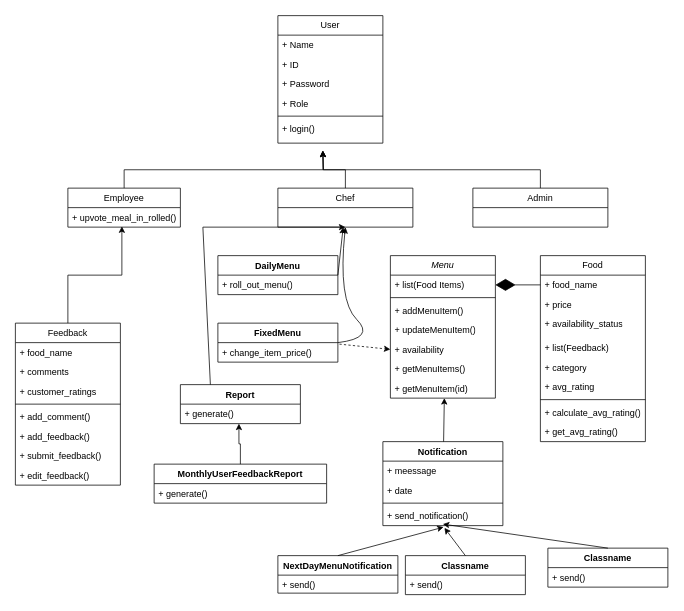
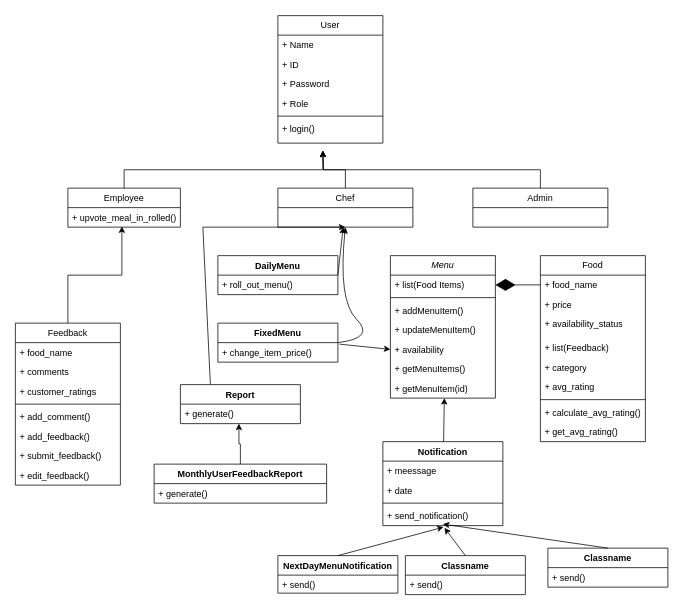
  <mxCell id="0" />
  <mxCell id="1" parent="0" />
  <mxCell id="2" value="User" style="swimlane;fontStyle=0;childLayout=stackLayout;horizontal=1;startSize=26;fillColor=none;horizontalStack=0;resizeParent=1;resizeParentMax=0;resizeLast=0;collapsible=1;marginBottom=0;whiteSpace=wrap;html=1;" parent="1" vertex="1"><mxGeometry x="370" y="20" width="140" height="170" as="geometry"><mxRectangle x="170" y="60" width="70" height="30" as="alternateBounds" /></mxGeometry></mxCell>
  <mxCell id="3" value="+ Name" style="text;strokeColor=none;fillColor=none;align=left;verticalAlign=top;spacingLeft=4;spacingRight=4;overflow=hidden;rotatable=0;points=[[0,0.5],[1,0.5]];portConstraint=eastwest;whiteSpace=wrap;html=1;" parent="2" vertex="1"><mxGeometry y="26" width="140" height="26" as="geometry" /></mxCell>
  <mxCell id="4" value="+ ID" style="text;strokeColor=none;fillColor=none;align=left;verticalAlign=top;spacingLeft=4;spacingRight=4;overflow=hidden;rotatable=0;points=[[0,0.5],[1,0.5]];portConstraint=eastwest;whiteSpace=wrap;html=1;" parent="2" vertex="1"><mxGeometry y="52" width="140" height="26" as="geometry" /></mxCell>
  <mxCell id="5" value="+ Password" style="text;strokeColor=none;fillColor=none;align=left;verticalAlign=top;spacingLeft=4;spacingRight=4;overflow=hidden;rotatable=0;points=[[0,0.5],[1,0.5]];portConstraint=eastwest;whiteSpace=wrap;html=1;" parent="2" vertex="1"><mxGeometry y="78" width="140" height="26" as="geometry" /></mxCell>
  <mxCell id="6" value="+ Role" style="text;strokeColor=none;fillColor=none;align=left;verticalAlign=top;spacingLeft=4;spacingRight=4;overflow=hidden;rotatable=0;points=[[0,0.5],[1,0.5]];portConstraint=eastwest;whiteSpace=wrap;html=1;" parent="2" vertex="1"><mxGeometry y="104" width="140" height="26" as="geometry" /></mxCell>
  <mxCell id="7" value="" style="line;strokeWidth=1;fillColor=none;align=left;verticalAlign=middle;spacingTop=-1;spacingLeft=3;spacingRight=3;rotatable=0;labelPosition=right;points=[];portConstraint=eastwest;strokeColor=inherit;" parent="2" vertex="1"><mxGeometry y="130" width="140" height="8" as="geometry" /></mxCell>
  <mxCell id="8" value="+ login()" style="text;strokeColor=none;fillColor=none;align=left;verticalAlign=top;spacingLeft=4;spacingRight=4;overflow=hidden;rotatable=0;points=[[0,0.5],[1,0.5]];portConstraint=eastwest;whiteSpace=wrap;html=1;" parent="2" vertex="1"><mxGeometry y="138" width="140" height="32" as="geometry" /></mxCell>
  <mxCell id="9" style="edgeStyle=orthogonalEdgeStyle;rounded=0;orthogonalLoop=1;jettySize=auto;html=1;exitX=0.5;exitY=0;exitDx=0;exitDy=0;" parent="1" source="10" edge="1"><mxGeometry relative="1" as="geometry"><mxPoint x="430" y="200" as="targetPoint" /></mxGeometry></mxCell>
  <mxCell id="10" value="Employee" style="swimlane;fontStyle=0;childLayout=stackLayout;horizontal=1;startSize=26;fillColor=none;horizontalStack=0;resizeParent=1;resizeParentMax=0;resizeLast=0;collapsible=1;marginBottom=0;whiteSpace=wrap;html=1;" parent="1" vertex="1"><mxGeometry x="90" y="250" width="150" height="52" as="geometry" /></mxCell>
  <mxCell id="11" value="+ upvote_meal_in_rolled()" style="text;strokeColor=none;fillColor=none;align=left;verticalAlign=top;spacingLeft=4;spacingRight=4;overflow=hidden;rotatable=0;points=[[0,0.5],[1,0.5]];portConstraint=eastwest;whiteSpace=wrap;html=1;" parent="10" vertex="1"><mxGeometry y="26" width="150" height="26" as="geometry" /></mxCell>
  <mxCell id="12" style="edgeStyle=orthogonalEdgeStyle;rounded=0;orthogonalLoop=1;jettySize=auto;html=1;exitX=0.5;exitY=0;exitDx=0;exitDy=0;" parent="1" source="13" edge="1"><mxGeometry relative="1" as="geometry"><mxPoint x="430" y="200" as="targetPoint" /></mxGeometry></mxCell>
  <mxCell id="13" value="Chef" style="swimlane;fontStyle=0;childLayout=stackLayout;horizontal=1;startSize=26;fillColor=none;horizontalStack=0;resizeParent=1;resizeParentMax=0;resizeLast=0;collapsible=1;marginBottom=0;whiteSpace=wrap;html=1;" parent="1" vertex="1"><mxGeometry x="370" y="250" width="180" height="52" as="geometry" /></mxCell>
  <mxCell id="14" style="edgeStyle=orthogonalEdgeStyle;rounded=0;orthogonalLoop=1;jettySize=auto;html=1;exitX=0.5;exitY=0;exitDx=0;exitDy=0;" parent="1" source="15" edge="1"><mxGeometry relative="1" as="geometry"><mxPoint x="430" y="200" as="targetPoint" /></mxGeometry></mxCell>
  <mxCell id="15" value="Admin" style="swimlane;fontStyle=0;childLayout=stackLayout;horizontal=1;startSize=26;fillColor=none;horizontalStack=0;resizeParent=1;resizeParentMax=0;resizeLast=0;collapsible=1;marginBottom=0;whiteSpace=wrap;html=1;" parent="1" vertex="1"><mxGeometry x="630" y="250" width="180" height="52" as="geometry" /></mxCell>
  <mxCell id="16" value="&lt;i&gt;Menu&lt;/i&gt;" style="swimlane;fontStyle=0;childLayout=stackLayout;horizontal=1;startSize=26;fillColor=none;horizontalStack=0;resizeParent=1;resizeParentMax=0;resizeLast=0;collapsible=1;marginBottom=0;whiteSpace=wrap;html=1;" parent="1" vertex="1"><mxGeometry x="520" y="340" width="140" height="190" as="geometry" /></mxCell>
  <mxCell id="17" value="+ list(Food Items)" style="text;strokeColor=none;fillColor=none;align=left;verticalAlign=top;spacingLeft=4;spacingRight=4;overflow=hidden;rotatable=0;points=[[0,0.5],[1,0.5]];portConstraint=eastwest;whiteSpace=wrap;html=1;" parent="16" vertex="1"><mxGeometry y="26" width="140" height="26" as="geometry" /></mxCell>
  <mxCell id="18" value="" style="line;strokeWidth=1;fillColor=none;align=left;verticalAlign=middle;spacingTop=-1;spacingLeft=3;spacingRight=3;rotatable=0;labelPosition=right;points=[];portConstraint=eastwest;strokeColor=inherit;" vertex="1" parent="16"><mxGeometry y="52" width="140" height="8" as="geometry" /></mxCell>
  <mxCell id="19" value="+ addMenuItem()" style="text;strokeColor=none;fillColor=none;align=left;verticalAlign=top;spacingLeft=4;spacingRight=4;overflow=hidden;rotatable=0;points=[[0,0.5],[1,0.5]];portConstraint=eastwest;whiteSpace=wrap;html=1;" vertex="1" parent="16"><mxGeometry y="60" width="140" height="26" as="geometry" /></mxCell>
  <mxCell id="20" value="+ updateMenuItem()" style="text;strokeColor=none;fillColor=none;align=left;verticalAlign=top;spacingLeft=4;spacingRight=4;overflow=hidden;rotatable=0;points=[[0,0.5],[1,0.5]];portConstraint=eastwest;whiteSpace=wrap;html=1;" vertex="1" parent="16"><mxGeometry y="86" width="140" height="26" as="geometry" /></mxCell>
  <mxCell id="21" value="+ availability" style="text;strokeColor=none;fillColor=none;align=left;verticalAlign=top;spacingLeft=4;spacingRight=4;overflow=hidden;rotatable=0;points=[[0,0.5],[1,0.5]];portConstraint=eastwest;whiteSpace=wrap;html=1;" vertex="1" parent="16"><mxGeometry y="112" width="140" height="26" as="geometry" /></mxCell>
  <mxCell id="22" value="+ getMenuItems()" style="text;strokeColor=none;fillColor=none;align=left;verticalAlign=top;spacingLeft=4;spacingRight=4;overflow=hidden;rotatable=0;points=[[0,0.5],[1,0.5]];portConstraint=eastwest;whiteSpace=wrap;html=1;" vertex="1" parent="16"><mxGeometry y="138" width="140" height="26" as="geometry" /></mxCell>
  <mxCell id="23" value="+ getMenuItem(id)" style="text;strokeColor=none;fillColor=none;align=left;verticalAlign=top;spacingLeft=4;spacingRight=4;overflow=hidden;rotatable=0;points=[[0,0.5],[1,0.5]];portConstraint=eastwest;whiteSpace=wrap;html=1;" vertex="1" parent="16"><mxGeometry y="164" width="140" height="26" as="geometry" /></mxCell>
  <mxCell id="24" value="Food " style="swimlane;fontStyle=0;childLayout=stackLayout;horizontal=1;startSize=26;fillColor=none;horizontalStack=0;resizeParent=1;resizeParentMax=0;resizeLast=0;collapsible=1;marginBottom=0;whiteSpace=wrap;html=1;" parent="1" vertex="1"><mxGeometry x="720" y="340" width="140" height="248" as="geometry" /></mxCell>
  <mxCell id="25" value="+ food_name" style="text;strokeColor=none;fillColor=none;align=left;verticalAlign=top;spacingLeft=4;spacingRight=4;overflow=hidden;rotatable=0;points=[[0,0.5],[1,0.5]];portConstraint=eastwest;whiteSpace=wrap;html=1;" parent="24" vertex="1"><mxGeometry y="26" width="140" height="26" as="geometry" /></mxCell>
  <mxCell id="26" value="+ price" style="text;strokeColor=none;fillColor=none;align=left;verticalAlign=top;spacingLeft=4;spacingRight=4;overflow=hidden;rotatable=0;points=[[0,0.5],[1,0.5]];portConstraint=eastwest;whiteSpace=wrap;html=1;" parent="24" vertex="1"><mxGeometry y="52" width="140" height="26" as="geometry" /></mxCell>
  <mxCell id="27" value="+ availability_status" style="text;strokeColor=none;fillColor=none;align=left;verticalAlign=top;spacingLeft=4;spacingRight=4;overflow=hidden;rotatable=0;points=[[0,0.5],[1,0.5]];portConstraint=eastwest;whiteSpace=wrap;html=1;" parent="24" vertex="1"><mxGeometry y="78" width="140" height="32" as="geometry" /></mxCell>
  <mxCell id="28" value="+ list(Feedback)" style="text;strokeColor=none;fillColor=none;align=left;verticalAlign=top;spacingLeft=4;spacingRight=4;overflow=hidden;rotatable=0;points=[[0,0.5],[1,0.5]];portConstraint=eastwest;whiteSpace=wrap;html=1;" vertex="1" parent="24"><mxGeometry y="110" width="140" height="26" as="geometry" /></mxCell>
  <mxCell id="29" value="+ category" style="text;strokeColor=none;fillColor=none;align=left;verticalAlign=top;spacingLeft=4;spacingRight=4;overflow=hidden;rotatable=0;points=[[0,0.5],[1,0.5]];portConstraint=eastwest;whiteSpace=wrap;html=1;" parent="24" vertex="1"><mxGeometry y="136" width="140" height="26" as="geometry" /></mxCell>
  <mxCell id="30" value="+ avg_rating" style="text;strokeColor=none;fillColor=none;align=left;verticalAlign=top;spacingLeft=4;spacingRight=4;overflow=hidden;rotatable=0;points=[[0,0.5],[1,0.5]];portConstraint=eastwest;whiteSpace=wrap;html=1;" vertex="1" parent="24"><mxGeometry y="162" width="140" height="26" as="geometry" /></mxCell>
  <mxCell id="31" value="" style="line;strokeWidth=1;fillColor=none;align=left;verticalAlign=middle;spacingTop=-1;spacingLeft=3;spacingRight=3;rotatable=0;labelPosition=right;points=[];portConstraint=eastwest;strokeColor=inherit;" vertex="1" parent="24"><mxGeometry y="188" width="140" height="8" as="geometry" /></mxCell>
  <mxCell id="32" value="+ calculate_avg_rating()" style="text;strokeColor=none;fillColor=none;align=left;verticalAlign=top;spacingLeft=4;spacingRight=4;overflow=hidden;rotatable=0;points=[[0,0.5],[1,0.5]];portConstraint=eastwest;whiteSpace=wrap;html=1;" vertex="1" parent="24"><mxGeometry y="196" width="140" height="26" as="geometry" /></mxCell>
  <mxCell id="33" value="+ get_avg_rating()" style="text;strokeColor=none;fillColor=none;align=left;verticalAlign=top;spacingLeft=4;spacingRight=4;overflow=hidden;rotatable=0;points=[[0,0.5],[1,0.5]];portConstraint=eastwest;whiteSpace=wrap;html=1;" vertex="1" parent="24"><mxGeometry y="222" width="140" height="26" as="geometry" /></mxCell>
  <mxCell id="34" value="Feedback" style="swimlane;fontStyle=0;childLayout=stackLayout;horizontal=1;startSize=26;fillColor=none;horizontalStack=0;resizeParent=1;resizeParentMax=0;resizeLast=0;collapsible=1;marginBottom=0;whiteSpace=wrap;html=1;" parent="1" vertex="1"><mxGeometry x="20" y="430" width="140" height="216" as="geometry" /></mxCell>
  <mxCell id="35" value="+ food_name" style="text;strokeColor=none;fillColor=none;align=left;verticalAlign=top;spacingLeft=4;spacingRight=4;overflow=hidden;rotatable=0;points=[[0,0.5],[1,0.5]];portConstraint=eastwest;whiteSpace=wrap;html=1;" parent="34" vertex="1"><mxGeometry y="26" width="140" height="26" as="geometry" /></mxCell>
  <mxCell id="36" value="+ comments" style="text;strokeColor=none;fillColor=none;align=left;verticalAlign=top;spacingLeft=4;spacingRight=4;overflow=hidden;rotatable=0;points=[[0,0.5],[1,0.5]];portConstraint=eastwest;whiteSpace=wrap;html=1;" parent="34" vertex="1"><mxGeometry y="52" width="140" height="26" as="geometry" /></mxCell>
  <mxCell id="37" value="+ customer_ratings" style="text;strokeColor=none;fillColor=none;align=left;verticalAlign=top;spacingLeft=4;spacingRight=4;overflow=hidden;rotatable=0;points=[[0,0.5],[1,0.5]];portConstraint=eastwest;whiteSpace=wrap;html=1;" parent="34" vertex="1"><mxGeometry y="78" width="140" height="26" as="geometry" /></mxCell>
  <mxCell id="38" value="" style="line;strokeWidth=1;fillColor=none;align=left;verticalAlign=middle;spacingTop=-1;spacingLeft=3;spacingRight=3;rotatable=0;labelPosition=right;points=[];portConstraint=eastwest;strokeColor=inherit;" vertex="1" parent="34"><mxGeometry y="104" width="140" height="8" as="geometry" /></mxCell>
  <mxCell id="39" value="+ add_comment()" style="text;strokeColor=none;fillColor=none;align=left;verticalAlign=top;spacingLeft=4;spacingRight=4;overflow=hidden;rotatable=0;points=[[0,0.5],[1,0.5]];portConstraint=eastwest;whiteSpace=wrap;html=1;" vertex="1" parent="34"><mxGeometry y="112" width="140" height="26" as="geometry" /></mxCell>
  <mxCell id="40" value="+ add_feedback()" style="text;strokeColor=none;fillColor=none;align=left;verticalAlign=top;spacingLeft=4;spacingRight=4;overflow=hidden;rotatable=0;points=[[0,0.5],[1,0.5]];portConstraint=eastwest;whiteSpace=wrap;html=1;" vertex="1" parent="34"><mxGeometry y="138" width="140" height="26" as="geometry" /></mxCell>
  <mxCell id="41" value="+ submit_feedback()" style="text;strokeColor=none;fillColor=none;align=left;verticalAlign=top;spacingLeft=4;spacingRight=4;overflow=hidden;rotatable=0;points=[[0,0.5],[1,0.5]];portConstraint=eastwest;whiteSpace=wrap;html=1;" vertex="1" parent="34"><mxGeometry y="164" width="140" height="26" as="geometry" /></mxCell>
  <mxCell id="42" value="+ edit_feedback()" style="text;strokeColor=none;fillColor=none;align=left;verticalAlign=top;spacingLeft=4;spacingRight=4;overflow=hidden;rotatable=0;points=[[0,0.5],[1,0.5]];portConstraint=eastwest;whiteSpace=wrap;html=1;" vertex="1" parent="34"><mxGeometry y="190" width="140" height="26" as="geometry" /></mxCell>
  <mxCell id="43" value="Report" style="swimlane;fontStyle=1;align=center;verticalAlign=top;childLayout=stackLayout;horizontal=1;startSize=26;horizontalStack=0;resizeParent=1;resizeParentMax=0;resizeLast=0;collapsible=1;marginBottom=0;whiteSpace=wrap;html=1;" vertex="1" parent="1"><mxGeometry x="240" y="512" width="160" height="52" as="geometry" /></mxCell>
  <mxCell id="44" value="+ generate()" style="text;strokeColor=none;fillColor=none;align=left;verticalAlign=top;spacingLeft=4;spacingRight=4;overflow=hidden;rotatable=0;points=[[0,0.5],[1,0.5]];portConstraint=eastwest;whiteSpace=wrap;html=1;" vertex="1" parent="43"><mxGeometry y="26" width="160" height="26" as="geometry" /></mxCell>
  <mxCell id="45" value="MonthlyUserFeedbackReport" style="swimlane;fontStyle=1;align=center;verticalAlign=top;childLayout=stackLayout;horizontal=1;startSize=26;horizontalStack=0;resizeParent=1;resizeParentMax=0;resizeLast=0;collapsible=1;marginBottom=0;whiteSpace=wrap;html=1;" vertex="1" parent="1"><mxGeometry x="205" y="618" width="230" height="52" as="geometry" /></mxCell>
  <mxCell id="46" value="+&amp;nbsp;generate()" style="text;strokeColor=none;fillColor=none;align=left;verticalAlign=top;spacingLeft=4;spacingRight=4;overflow=hidden;rotatable=0;points=[[0,0.5],[1,0.5]];portConstraint=eastwest;whiteSpace=wrap;html=1;" vertex="1" parent="45"><mxGeometry y="26" width="230" height="26" as="geometry" /></mxCell>
  <mxCell id="47" value="Notification" style="swimlane;fontStyle=1;align=center;verticalAlign=top;childLayout=stackLayout;horizontal=1;startSize=26;horizontalStack=0;resizeParent=1;resizeParentMax=0;resizeLast=0;collapsible=1;marginBottom=0;whiteSpace=wrap;html=1;" vertex="1" parent="1"><mxGeometry x="510" y="588" width="160" height="112" as="geometry" /></mxCell>
  <mxCell id="48" value="+ meessage" style="text;strokeColor=none;fillColor=none;align=left;verticalAlign=top;spacingLeft=4;spacingRight=4;overflow=hidden;rotatable=0;points=[[0,0.5],[1,0.5]];portConstraint=eastwest;whiteSpace=wrap;html=1;" vertex="1" parent="47"><mxGeometry y="26" width="160" height="26" as="geometry" /></mxCell>
  <mxCell id="49" value="+ date" style="text;strokeColor=none;fillColor=none;align=left;verticalAlign=top;spacingLeft=4;spacingRight=4;overflow=hidden;rotatable=0;points=[[0,0.5],[1,0.5]];portConstraint=eastwest;whiteSpace=wrap;html=1;" vertex="1" parent="47"><mxGeometry y="52" width="160" height="26" as="geometry" /></mxCell>
  <mxCell id="50" value="" style="line;strokeWidth=1;fillColor=none;align=left;verticalAlign=middle;spacingTop=-1;spacingLeft=3;spacingRight=3;rotatable=0;labelPosition=right;points=[];portConstraint=eastwest;strokeColor=inherit;" vertex="1" parent="47"><mxGeometry y="78" width="160" height="8" as="geometry" /></mxCell>
  <mxCell id="51" value="+ send_notification()" style="text;strokeColor=none;fillColor=none;align=left;verticalAlign=top;spacingLeft=4;spacingRight=4;overflow=hidden;rotatable=0;points=[[0,0.5],[1,0.5]];portConstraint=eastwest;whiteSpace=wrap;html=1;" vertex="1" parent="47"><mxGeometry y="86" width="160" height="26" as="geometry" /></mxCell>
  <mxCell id="52" value="NextDayMenuNotification" style="swimlane;fontStyle=1;align=center;verticalAlign=top;childLayout=stackLayout;horizontal=1;startSize=26;horizontalStack=0;resizeParent=1;resizeParentMax=0;resizeLast=0;collapsible=1;marginBottom=0;whiteSpace=wrap;html=1;" vertex="1" parent="1"><mxGeometry x="370" y="740" width="160" height="50" as="geometry" /></mxCell>
  <mxCell id="53" value="+ send()" style="text;strokeColor=none;fillColor=none;align=left;verticalAlign=top;spacingLeft=4;spacingRight=4;overflow=hidden;rotatable=0;points=[[0,0.5],[1,0.5]];portConstraint=eastwest;whiteSpace=wrap;html=1;" vertex="1" parent="52"><mxGeometry y="26" width="160" height="24" as="geometry" /></mxCell>
  <mxCell id="54" value="Classname" style="swimlane;fontStyle=1;align=center;verticalAlign=top;childLayout=stackLayout;horizontal=1;startSize=26;horizontalStack=0;resizeParent=1;resizeParentMax=0;resizeLast=0;collapsible=1;marginBottom=0;whiteSpace=wrap;html=1;" vertex="1" parent="1"><mxGeometry x="540" y="740" width="160" height="52" as="geometry" /></mxCell>
  <mxCell id="55" value="+ send()" style="text;strokeColor=none;fillColor=none;align=left;verticalAlign=top;spacingLeft=4;spacingRight=4;overflow=hidden;rotatable=0;points=[[0,0.5],[1,0.5]];portConstraint=eastwest;whiteSpace=wrap;html=1;" vertex="1" parent="54"><mxGeometry y="26" width="160" height="26" as="geometry" /></mxCell>
  <mxCell id="56" value="Classname" style="swimlane;fontStyle=1;align=center;verticalAlign=top;childLayout=stackLayout;horizontal=1;startSize=26;horizontalStack=0;resizeParent=1;resizeParentMax=0;resizeLast=0;collapsible=1;marginBottom=0;whiteSpace=wrap;html=1;" vertex="1" parent="1"><mxGeometry x="730" y="730" width="160" height="52" as="geometry" /></mxCell>
  <mxCell id="57" value="+ send()" style="text;strokeColor=none;fillColor=none;align=left;verticalAlign=top;spacingLeft=4;spacingRight=4;overflow=hidden;rotatable=0;points=[[0,0.5],[1,0.5]];portConstraint=eastwest;whiteSpace=wrap;html=1;" vertex="1" parent="56"><mxGeometry y="26" width="160" height="26" as="geometry" /></mxCell>
  <mxCell id="58" value="" style="endArrow=diamondThin;endFill=1;endSize=24;html=1;rounded=0;exitX=0;exitY=0.5;exitDx=0;exitDy=0;entryX=1;entryY=0.5;entryDx=0;entryDy=0;" edge="1" parent="1" source="25" target="17"><mxGeometry width="160" relative="1" as="geometry"><mxPoint x="660" y="470" as="sourcePoint" /><mxPoint x="500" y="470" as="targetPoint" /></mxGeometry></mxCell>
  <mxCell id="59" value="DailyMenu" style="swimlane;fontStyle=1;align=center;verticalAlign=top;childLayout=stackLayout;horizontal=1;startSize=26;horizontalStack=0;resizeParent=1;resizeParentMax=0;resizeLast=0;collapsible=1;marginBottom=0;whiteSpace=wrap;html=1;" vertex="1" parent="1"><mxGeometry x="290" y="340" width="160" height="52" as="geometry" /></mxCell>
  <mxCell id="60" value="+ roll_out_menu()" style="text;strokeColor=none;fillColor=none;align=left;verticalAlign=top;spacingLeft=4;spacingRight=4;overflow=hidden;rotatable=0;points=[[0,0.5],[1,0.5]];portConstraint=eastwest;whiteSpace=wrap;html=1;" vertex="1" parent="59"><mxGeometry y="26" width="160" height="26" as="geometry" /></mxCell>
  <mxCell id="61" value="FixedMenu" style="swimlane;fontStyle=1;align=center;verticalAlign=top;childLayout=stackLayout;horizontal=1;startSize=26;horizontalStack=0;resizeParent=1;resizeParentMax=0;resizeLast=0;collapsible=1;marginBottom=0;whiteSpace=wrap;html=1;" vertex="1" parent="1"><mxGeometry x="290" y="430" width="160" height="52" as="geometry" /></mxCell>
  <mxCell id="62" value="+ change_item_price()" style="text;strokeColor=none;fillColor=none;align=left;verticalAlign=top;spacingLeft=4;spacingRight=4;overflow=hidden;rotatable=0;points=[[0,0.5],[1,0.5]];portConstraint=eastwest;whiteSpace=wrap;html=1;" parent="61" vertex="1"><mxGeometry y="26" width="160" height="26" as="geometry" /></mxCell>
  <mxCell id="63" value="" style="endArrow=classic;html=1;rounded=0;exitX=1;exitY=0.5;exitDx=0;exitDy=0;" edge="1" parent="1" source="59" target="13"><mxGeometry width="50" height="50" relative="1" as="geometry"><mxPoint x="350" y="650" as="sourcePoint" /><mxPoint x="400" y="600" as="targetPoint" /></mxGeometry></mxCell>
- <mxCell id="64" value="" style="endArrow=classic;html=1;rounded=0;exitX=1.013;exitY=0.077;exitDx=0;exitDy=0;exitPerimeter=0;entryX=0;entryY=0.5;entryDx=0;entryDy=0;dashed=1;" edge="1" parent="1" source="62" target="21"><mxGeometry width="50" height="50" relative="1" as="geometry"><mxPoint x="450" y="500" as="sourcePoint" /><mxPoint x="500" y="450" as="targetPoint" /></mxGeometry></mxCell>
+ <mxCell id="64" value="" style="endArrow=classic;html=1;rounded=0;exitX=1.013;exitY=0.077;exitDx=0;exitDy=0;exitPerimeter=0;entryX=0;entryY=0.5;entryDx=0;entryDy=0;" edge="1" parent="1" source="62" target="21"><mxGeometry width="50" height="50" relative="1" as="geometry"><mxPoint x="450" y="500" as="sourcePoint" /><mxPoint x="500" y="450" as="targetPoint" /></mxGeometry></mxCell>
  <mxCell id="65" style="edgeStyle=orthogonalEdgeStyle;rounded=0;orthogonalLoop=1;jettySize=auto;html=1;entryX=0.488;entryY=1;entryDx=0;entryDy=0;entryPerimeter=0;" edge="1" parent="1" source="45" target="44"><mxGeometry relative="1" as="geometry" /></mxCell>
  <mxCell id="66" value="" style="endArrow=classic;html=1;rounded=0;entryX=0.506;entryY=1.077;entryDx=0;entryDy=0;entryPerimeter=0;exitX=0.5;exitY=0;exitDx=0;exitDy=0;" edge="1" parent="1" source="52" target="51"><mxGeometry width="50" height="50" relative="1" as="geometry"><mxPoint x="430" y="740" as="sourcePoint" /><mxPoint x="480" y="690" as="targetPoint" /></mxGeometry></mxCell>
  <mxCell id="67" value="" style="endArrow=classic;html=1;rounded=0;exitX=0.5;exitY=0;exitDx=0;exitDy=0;entryX=0.513;entryY=1.115;entryDx=0;entryDy=0;entryPerimeter=0;" edge="1" parent="1" source="54" target="51"><mxGeometry width="50" height="50" relative="1" as="geometry"><mxPoint x="480" y="900" as="sourcePoint" /><mxPoint x="600" y="680" as="targetPoint" /></mxGeometry></mxCell>
  <mxCell id="68" value="" style="endArrow=classic;html=1;rounded=0;exitX=0.5;exitY=0;exitDx=0;exitDy=0;entryX=0.5;entryY=0.923;entryDx=0;entryDy=0;entryPerimeter=0;" edge="1" parent="1" source="56" target="51"><mxGeometry width="50" height="50" relative="1" as="geometry"><mxPoint x="550" y="970" as="sourcePoint" /><mxPoint x="600" y="700" as="targetPoint" /></mxGeometry></mxCell>
  <mxCell id="69" value="" style="endArrow=classic;html=1;rounded=0;entryX=0.514;entryY=1;entryDx=0;entryDy=0;entryPerimeter=0;" edge="1" parent="1" source="47" target="23"><mxGeometry width="50" height="50" relative="1" as="geometry"><mxPoint x="260" y="670" as="sourcePoint" /><mxPoint x="310" y="620" as="targetPoint" /></mxGeometry></mxCell>
  <mxCell id="70" value="" style="endArrow=classic;html=1;rounded=0;entryX=0.5;entryY=1;entryDx=0;entryDy=0;exitX=0.25;exitY=0;exitDx=0;exitDy=0;" edge="1" parent="1" source="43" target="13"><mxGeometry width="50" height="50" relative="1" as="geometry"><mxPoint x="400" y="600" as="sourcePoint" /><mxPoint x="450" y="550" as="targetPoint" /><Array as="points"><mxPoint x="270" y="302" /></Array></mxGeometry></mxCell>
  <mxCell id="71" value="" style="curved=1;endArrow=classic;html=1;rounded=0;entryX=0.5;entryY=1;entryDx=0;entryDy=0;exitX=1;exitY=0.5;exitDx=0;exitDy=0;" edge="1" parent="1" source="61" target="13"><mxGeometry width="50" height="50" relative="1" as="geometry"><mxPoint x="450" y="460" as="sourcePoint" /><mxPoint x="500" y="400" as="targetPoint" /><Array as="points"><mxPoint x="500" y="450" /><mxPoint x="450" y="400" /></Array></mxGeometry></mxCell>
  <mxCell id="72" style="edgeStyle=orthogonalEdgeStyle;rounded=0;orthogonalLoop=1;jettySize=auto;html=1;exitX=0.5;exitY=0;exitDx=0;exitDy=0;entryX=0.48;entryY=0.962;entryDx=0;entryDy=0;entryPerimeter=0;" edge="1" parent="1" source="34" target="11"><mxGeometry relative="1" as="geometry" /></mxCell>
